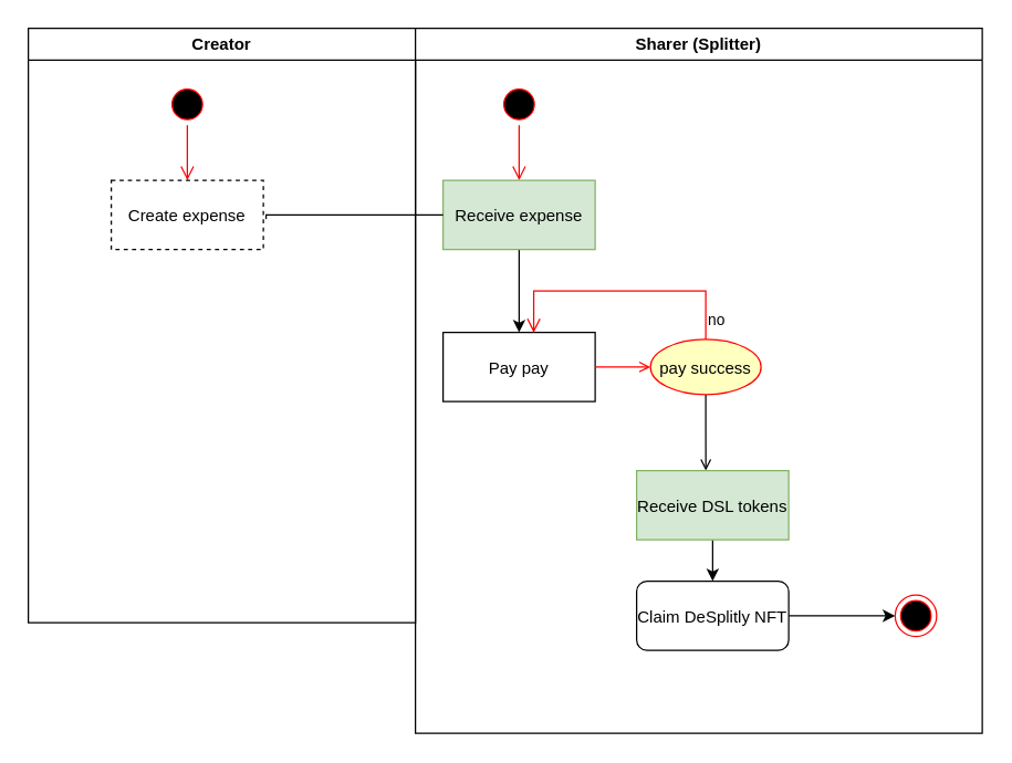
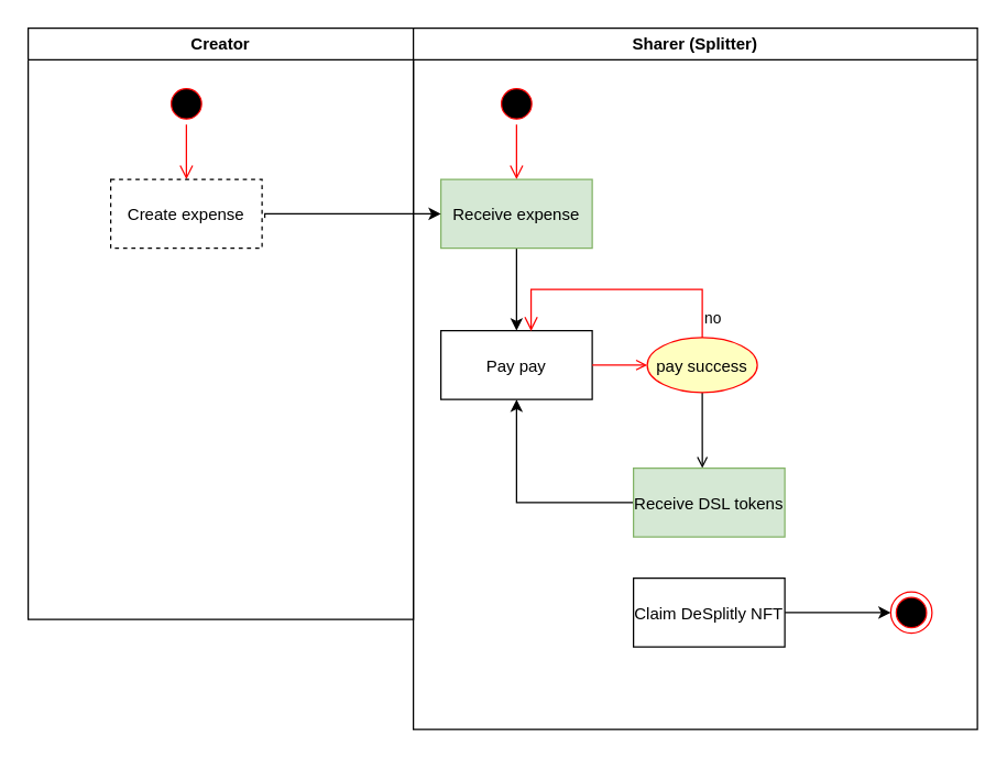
  <mxCell id="0" />
  <mxCell id="1" parent="0" />
  <mxCell id="2" value="Creator" style="swimlane;whiteSpace=wrap" parent="1" vertex="1"><mxGeometry x="20" y="20" width="280" height="430" as="geometry" /></mxCell>
  <mxCell id="3" value="" style="ellipse;shape=startState;fillColor=#000000;strokeColor=#ff0000;" parent="2" vertex="1"><mxGeometry x="100" y="40" width="30" height="30" as="geometry" /></mxCell>
  <mxCell id="4" value="" style="edgeStyle=elbowEdgeStyle;elbow=horizontal;verticalAlign=bottom;endArrow=open;endSize=8;strokeColor=#FF0000;endFill=1;rounded=0" parent="2" source="3" target="5" edge="1"><mxGeometry x="100" y="40" as="geometry"><mxPoint x="115" y="110" as="targetPoint" /></mxGeometry></mxCell>
  <mxCell id="5" value="Create expense" style="dashed=1;" parent="2" vertex="1"><mxGeometry x="60" y="110" width="110" height="50" as="geometry" /></mxCell>
  <mxCell id="6" value="Sharer (Splitter)" style="swimlane;whiteSpace=wrap" parent="1" vertex="1"><mxGeometry x="300" y="20" width="410" height="510" as="geometry" /></mxCell>
  <mxCell id="7" value="" style="ellipse;shape=startState;fillColor=#000000;strokeColor=#ff0000;" parent="6" vertex="1"><mxGeometry x="60" y="40" width="30" height="30" as="geometry" /></mxCell>
  <mxCell id="8" value="" style="edgeStyle=elbowEdgeStyle;elbow=horizontal;verticalAlign=bottom;endArrow=open;endSize=8;strokeColor=#FF0000;endFill=1;rounded=0" parent="6" source="7" target="10" edge="1"><mxGeometry x="40" y="20" as="geometry"><mxPoint x="55" y="90" as="targetPoint" /></mxGeometry></mxCell>
  <mxCell id="9" style="edgeStyle=orthogonalEdgeStyle;rounded=0;orthogonalLoop=1;jettySize=auto;html=1;entryX=0.5;entryY=0;entryDx=0;entryDy=0;entryPerimeter=0;" parent="6" source="10" target="11" edge="1"><mxGeometry relative="1" as="geometry" /></mxCell>
  <mxCell id="10" value="Receive expense" style="fillColor=#d5e8d4;strokeColor=#82b366;" parent="6" vertex="1"><mxGeometry x="20" y="110" width="110" height="50" as="geometry" /></mxCell>
  <mxCell id="11" value="Pay pay" style="" parent="6" vertex="1"><mxGeometry x="20" y="220" width="110" height="50" as="geometry" /></mxCell>
  <mxCell id="12" style="edgeStyle=orthogonalEdgeStyle;rounded=0;orthogonalLoop=1;jettySize=auto;html=1;exitX=0.5;exitY=1;exitDx=0;exitDy=0;entryX=0.455;entryY=0;entryDx=0;entryDy=0;entryPerimeter=0;endArrow=open;" edge="1" parent="6" source="13" target="18"><mxGeometry relative="1" as="geometry" /></mxCell>
  <mxCell id="13" value="pay success" style="ellipse;fillColor=#ffffc0;strokeColor=#ff0000;" parent="6" vertex="1"><mxGeometry x="170" y="225" width="80" height="40" as="geometry" /></mxCell>
  <mxCell id="14" value="" style="endArrow=open;strokeColor=#FF0000;endFill=1;rounded=0" parent="6" target="13" edge="1"><mxGeometry relative="1" as="geometry"><mxPoint x="130" y="245" as="sourcePoint" /></mxGeometry></mxCell>
  <mxCell id="15" value="" style="ellipse;html=1;shape=endState;fillColor=#000000;strokeColor=#ff0000;" parent="6" vertex="1"><mxGeometry x="347" y="410" width="30" height="30" as="geometry" /></mxCell>
  <mxCell id="16" value="no&#10;" style="edgeStyle=elbowEdgeStyle;elbow=horizontal;align=left;verticalAlign=top;endArrow=open;endSize=8;strokeColor=#FF0000;endFill=1;rounded=0;exitX=0.5;exitY=0;exitDx=0;exitDy=0;entryX=0.596;entryY=0.005;entryDx=0;entryDy=0;entryPerimeter=0;" parent="6" source="13" target="11" edge="1"><mxGeometry x="-0.713" relative="1" as="geometry"><mxPoint x="220" y="380" as="targetPoint" /><mxPoint x="220" y="275" as="sourcePoint" /><Array as="points"><mxPoint x="90" y="190" /><mxPoint x="180" y="180" /><mxPoint x="140" y="190" /></Array><mxPoint as="offset" /></mxGeometry></mxCell>
- <mxCell id="17" value="" style="edgeStyle=orthogonalEdgeStyle;rounded=0;orthogonalLoop=1;jettySize=auto;html=1;" edge="1" parent="6" source="18" target="20"><mxGeometry relative="1" as="geometry" /></mxCell>
+ <mxCell id="17" value="" style="edgeStyle=orthogonalEdgeStyle;rounded=0;orthogonalLoop=1;jettySize=auto;html=1;" edge="1" parent="6" source="18" target="11"><mxGeometry relative="1" as="geometry" /></mxCell>
  <mxCell id="18" value="Receive DSL tokens" style="fillColor=#d5e8d4;strokeColor=#82b366;" vertex="1" parent="6"><mxGeometry x="160" y="320" width="110" height="50" as="geometry" /></mxCell>
  <mxCell id="19" value="" style="edgeStyle=orthogonalEdgeStyle;rounded=0;orthogonalLoop=1;jettySize=auto;html=1;" edge="1" parent="6" source="20" target="15"><mxGeometry relative="1" as="geometry" /></mxCell>
- <mxCell id="20" value="Claim DeSplitly NFT" style="rounded=1;" vertex="1" parent="6"><mxGeometry x="160" y="400" width="110" height="50" as="geometry" /></mxCell>
- <mxCell id="21" style="edgeStyle=orthogonalEdgeStyle;rounded=0;orthogonalLoop=1;jettySize=auto;html=1;entryX=0;entryY=0.5;entryDx=0;entryDy=0;entryPerimeter=0;exitX=1.018;exitY=0.56;exitDx=0;exitDy=0;exitPerimeter=0;endArrow=none;" parent="1" source="5" target="10" edge="1"><mxGeometry relative="1" as="geometry"><Array as="points"><mxPoint x="192" y="155" /></Array></mxGeometry></mxCell>
+ <mxCell id="20" value="Claim DeSplitly NFT" style="" vertex="1" parent="6"><mxGeometry x="160" y="400" width="110" height="50" as="geometry" /></mxCell>
+ <mxCell id="21" style="edgeStyle=orthogonalEdgeStyle;rounded=0;orthogonalLoop=1;jettySize=auto;html=1;entryX=0;entryY=0.5;entryDx=0;entryDy=0;entryPerimeter=0;exitX=1.018;exitY=0.56;exitDx=0;exitDy=0;exitPerimeter=0;" parent="1" source="5" target="10" edge="1"><mxGeometry relative="1" as="geometry"><Array as="points"><mxPoint x="192" y="155" /></Array></mxGeometry></mxCell>
